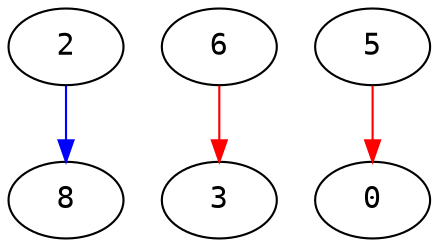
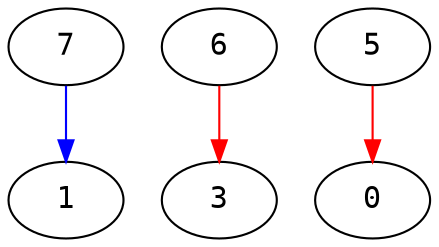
  digraph {
    fontname="DejaVu Sans Mono"
    node [fontname="DejaVu Sans Mono"]
    edge [color=red fontname="DejaVu Sans Mono"]
-   n1 [label=8]
-   n2 [label=2]
+   n1 [label=1]
+   n2 [label=7]
    n3 [label=3]
    n4 [label=0]
    n5 [label=5]
    n6 [label=6]
    n2 -> n1 [color=blue]
    n5 -> n4
    n6 -> n3
  }
